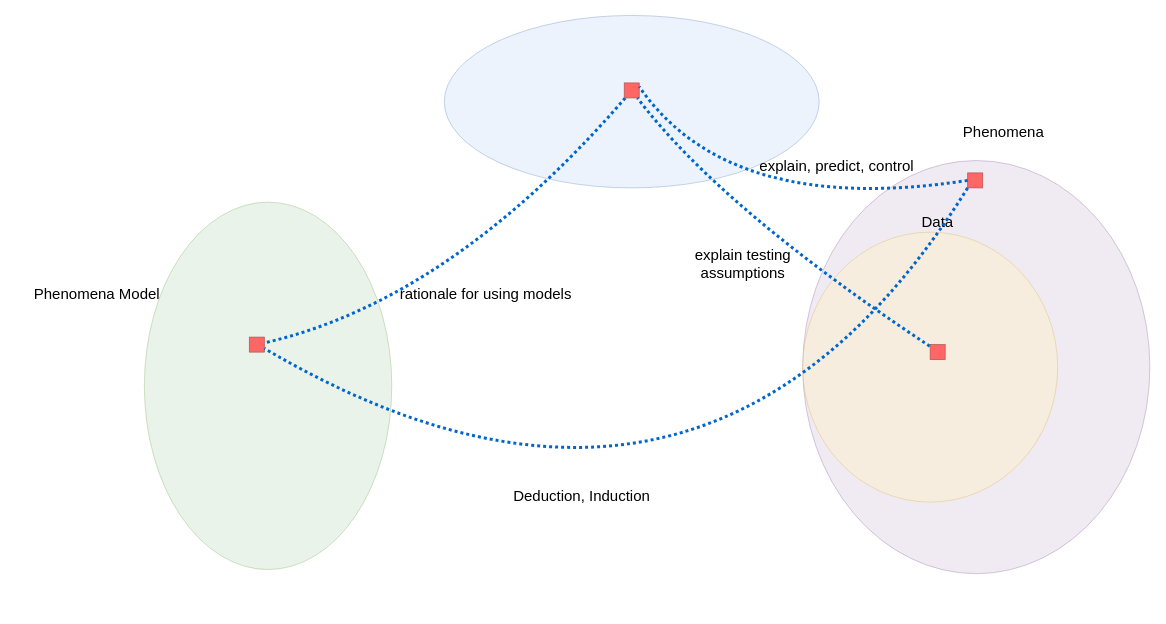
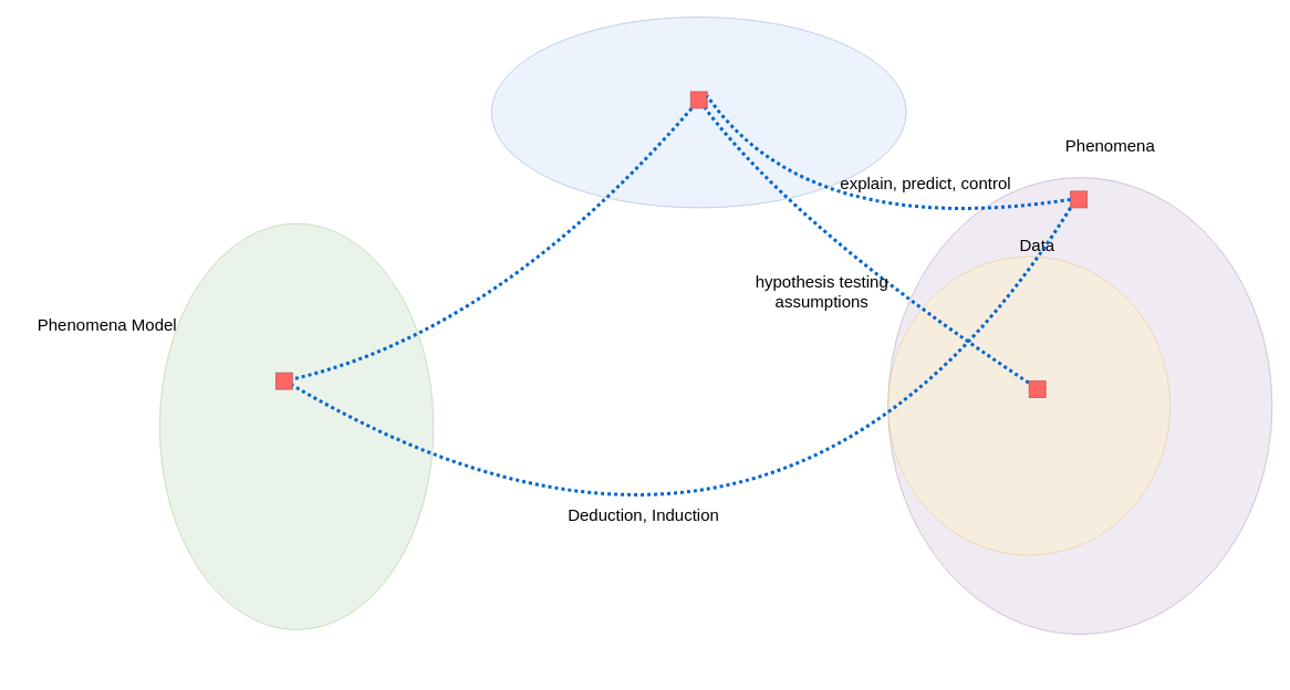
  <mxCell id="0" style=";html=1;" />
  <mxCell id="1" style=";html=1;" parent="0" />
  <mxCell id="2" value="" style="ellipse;whiteSpace=wrap;html=1;rounded=0;shadow=0;strokeWidth=1;fillColor=#e1d5e7;fontSize=24;align=right;strokeColor=#9673a6;opacity=50;" vertex="1" parent="1"><mxGeometry x="1070" y="213.5" width="463" height="551" as="geometry" /></mxCell>
  <mxCell id="3" value="" style="ellipse;whiteSpace=wrap;html=1;rounded=0;shadow=0;strokeWidth=1;fillColor=#dae8fc;fontSize=24;align=right;strokeColor=#6c8ebf;opacity=50;" parent="1" vertex="1"><mxGeometry x="592" y="20" width="500" height="230" as="geometry" /></mxCell>
  <mxCell id="4" value="" style="ellipse;whiteSpace=wrap;html=1;rounded=0;shadow=0;strokeWidth=1;fillColor=#d5e8d4;fontSize=24;align=right;strokeColor=#82b366;opacity=50;" parent="1" vertex="1"><mxGeometry x="192" y="269" width="330" height="490" as="geometry" /></mxCell>
  <mxCell id="5" value="" style="ellipse;whiteSpace=wrap;html=1;rounded=0;shadow=0;strokeWidth=1;fillColor=#fff2cc;fontSize=24;align=right;strokeColor=#d6b656;opacity=50;" parent="1" vertex="1"><mxGeometry x="1070" y="309" width="340" height="360" as="geometry" /></mxCell>
  <mxCell id="6" style="edgeStyle=none;curved=1;html=1;endArrow=none;endFill=0;strokeColor=#0066CC;strokeWidth=4;fontSize=24;dashed=1;dashPattern=1 1;" parent="1" source="7" target="8" edge="1"><mxGeometry relative="1" as="geometry"><Array as="points"><mxPoint x="600" y="400" /></Array></mxGeometry></mxCell>
  <mxCell id="7" value="" style="whiteSpace=wrap;html=1;rounded=0;shadow=0;strokeWidth=1;fillColor=#FF6666;fontSize=24;align=right;strokeColor=#b85450;" parent="1" vertex="1"><mxGeometry x="832" y="110" width="20" height="20" as="geometry" /></mxCell>
  <mxCell id="8" value="" style="whiteSpace=wrap;html=1;rounded=0;shadow=0;strokeWidth=1;fillColor=#FF6666;fontSize=24;align=right;strokeColor=#b85450;" parent="1" vertex="1"><mxGeometry x="332" y="449" width="20" height="20" as="geometry" /></mxCell>
  <mxCell id="9" style="edgeStyle=none;curved=1;html=1;endArrow=none;endFill=0;strokeColor=#0066CC;strokeWidth=4;fontSize=24;dashed=1;dashPattern=1 1;exitX=0.65;exitY=0.55;exitDx=0;exitDy=0;exitPerimeter=0;" parent="1" source="10" target="7" edge="1"><mxGeometry relative="1" as="geometry"><mxPoint x="842" y="399" as="targetPoint" /><Array as="points"><mxPoint x="962" y="279" /></Array><mxPoint x="1312" y="410" as="sourcePoint" /></mxGeometry></mxCell>
  <mxCell id="10" value="" style="whiteSpace=wrap;html=1;rounded=0;shadow=0;strokeWidth=1;fillColor=#FF6666;fontSize=24;align=right;strokeColor=#b85450;" parent="1" vertex="1"><mxGeometry x="1240" y="459" width="20" height="20" as="geometry" /></mxCell>
  <mxCell id="11" value="Phenomena Model" style="text;html=1;strokeColor=none;fillColor=none;align=center;verticalAlign=middle;whiteSpace=wrap;rounded=0;shadow=0;fontSize=20;" parent="1" vertex="1"><mxGeometry x="20" y="380" width="218" height="21" as="geometry" /></mxCell>
  <mxCell id="12" value="Data" style="text;html=1;strokeColor=none;fillColor=none;align=center;verticalAlign=middle;whiteSpace=wrap;rounded=0;shadow=0;fontSize=20;" parent="1" vertex="1"><mxGeometry x="1210" y="279" width="80" height="30" as="geometry" /></mxCell>
  <mxCell id="13" value="Phenomena" style="text;html=1;strokeColor=none;fillColor=none;align=center;verticalAlign=middle;whiteSpace=wrap;rounded=0;shadow=0;fontSize=20;" vertex="1" parent="1"><mxGeometry x="1298" y="160" width="80" height="30" as="geometry" /></mxCell>
- <mxCell id="14" value="explain testing&lt;div&gt;assumptions&lt;/div&gt;" style="text;html=1;align=center;verticalAlign=middle;resizable=0;points=[];autosize=1;strokeColor=none;fillColor=none;fontSize=20;" vertex="1" parent="1"><mxGeometry x="900" y="320" width="180" height="60" as="geometry" /></mxCell>
- <mxCell id="15" value="rationale for using models" style="text;html=1;align=center;verticalAlign=middle;resizable=0;points=[];autosize=1;strokeColor=none;fillColor=none;fontSize=20;" vertex="1" parent="1"><mxGeometry x="522" y="370.5" width="250" height="40" as="geometry" /></mxCell>
+ <mxCell id="14" value="hypothesis testing&lt;div&gt;assumptions&lt;/div&gt;" style="text;html=1;align=center;verticalAlign=middle;resizable=0;points=[];autosize=1;strokeColor=none;fillColor=none;fontSize=20;" vertex="1" parent="1"><mxGeometry x="900" y="320" width="180" height="60" as="geometry" /></mxCell>
  <mxCell id="16" value="" style="whiteSpace=wrap;html=1;rounded=0;shadow=0;strokeWidth=1;fillColor=#FF6666;fontSize=24;align=right;strokeColor=#b85450;" vertex="1" parent="1"><mxGeometry x="1290" y="230" width="20" height="20" as="geometry" /></mxCell>
  <mxCell id="17" style="edgeStyle=none;curved=1;html=1;endArrow=none;endFill=0;strokeColor=#0066CC;strokeWidth=4;fontSize=24;dashed=1;dashPattern=1 1;exitX=0;exitY=0.5;exitDx=0;exitDy=0;entryX=1;entryY=0.25;entryDx=0;entryDy=0;" edge="1" parent="1" source="16" target="7"><mxGeometry relative="1" as="geometry"><mxPoint x="860" y="140" as="targetPoint" /><Array as="points"><mxPoint x="972" y="289" /></Array><mxPoint x="1263" y="480" as="sourcePoint" /></mxGeometry></mxCell>
  <mxCell id="18" value="explain, predict, control" style="text;html=1;align=center;verticalAlign=middle;resizable=0;points=[];autosize=1;strokeColor=none;fillColor=none;fontSize=20;" vertex="1" parent="1"><mxGeometry x="1000" y="200" width="230" height="40" as="geometry" /></mxCell>
  <mxCell id="19" style="edgeStyle=none;curved=1;html=1;endArrow=none;endFill=0;strokeColor=#0066CC;strokeWidth=4;fontSize=24;dashed=1;dashPattern=1 1;exitX=0;exitY=1;exitDx=0;exitDy=0;entryX=1;entryY=0.75;entryDx=0;entryDy=0;" edge="1" parent="1" source="16" target="8"><mxGeometry relative="1" as="geometry"><Array as="points"><mxPoint x="940" y="810" /></Array><mxPoint x="843" y="140" as="sourcePoint" /><mxPoint x="362" y="467" as="targetPoint" /></mxGeometry></mxCell>
- <mxCell id="20" value="Deduction, Induction" style="text;html=1;align=center;verticalAlign=middle;resizable=0;points=[];autosize=1;strokeColor=none;fillColor=none;fontSize=20;" vertex="1" parent="1"><mxGeometry x="670" y="640" width="210" height="40" as="geometry" /></mxCell>
+ <mxCell id="20" value="Deduction, Induction" style="text;html=1;align=center;verticalAlign=middle;resizable=0;points=[];autosize=1;strokeColor=none;fillColor=none;fontSize=20;" vertex="1" parent="1"><mxGeometry x="670" y="600" width="210" height="40" as="geometry" /></mxCell>
